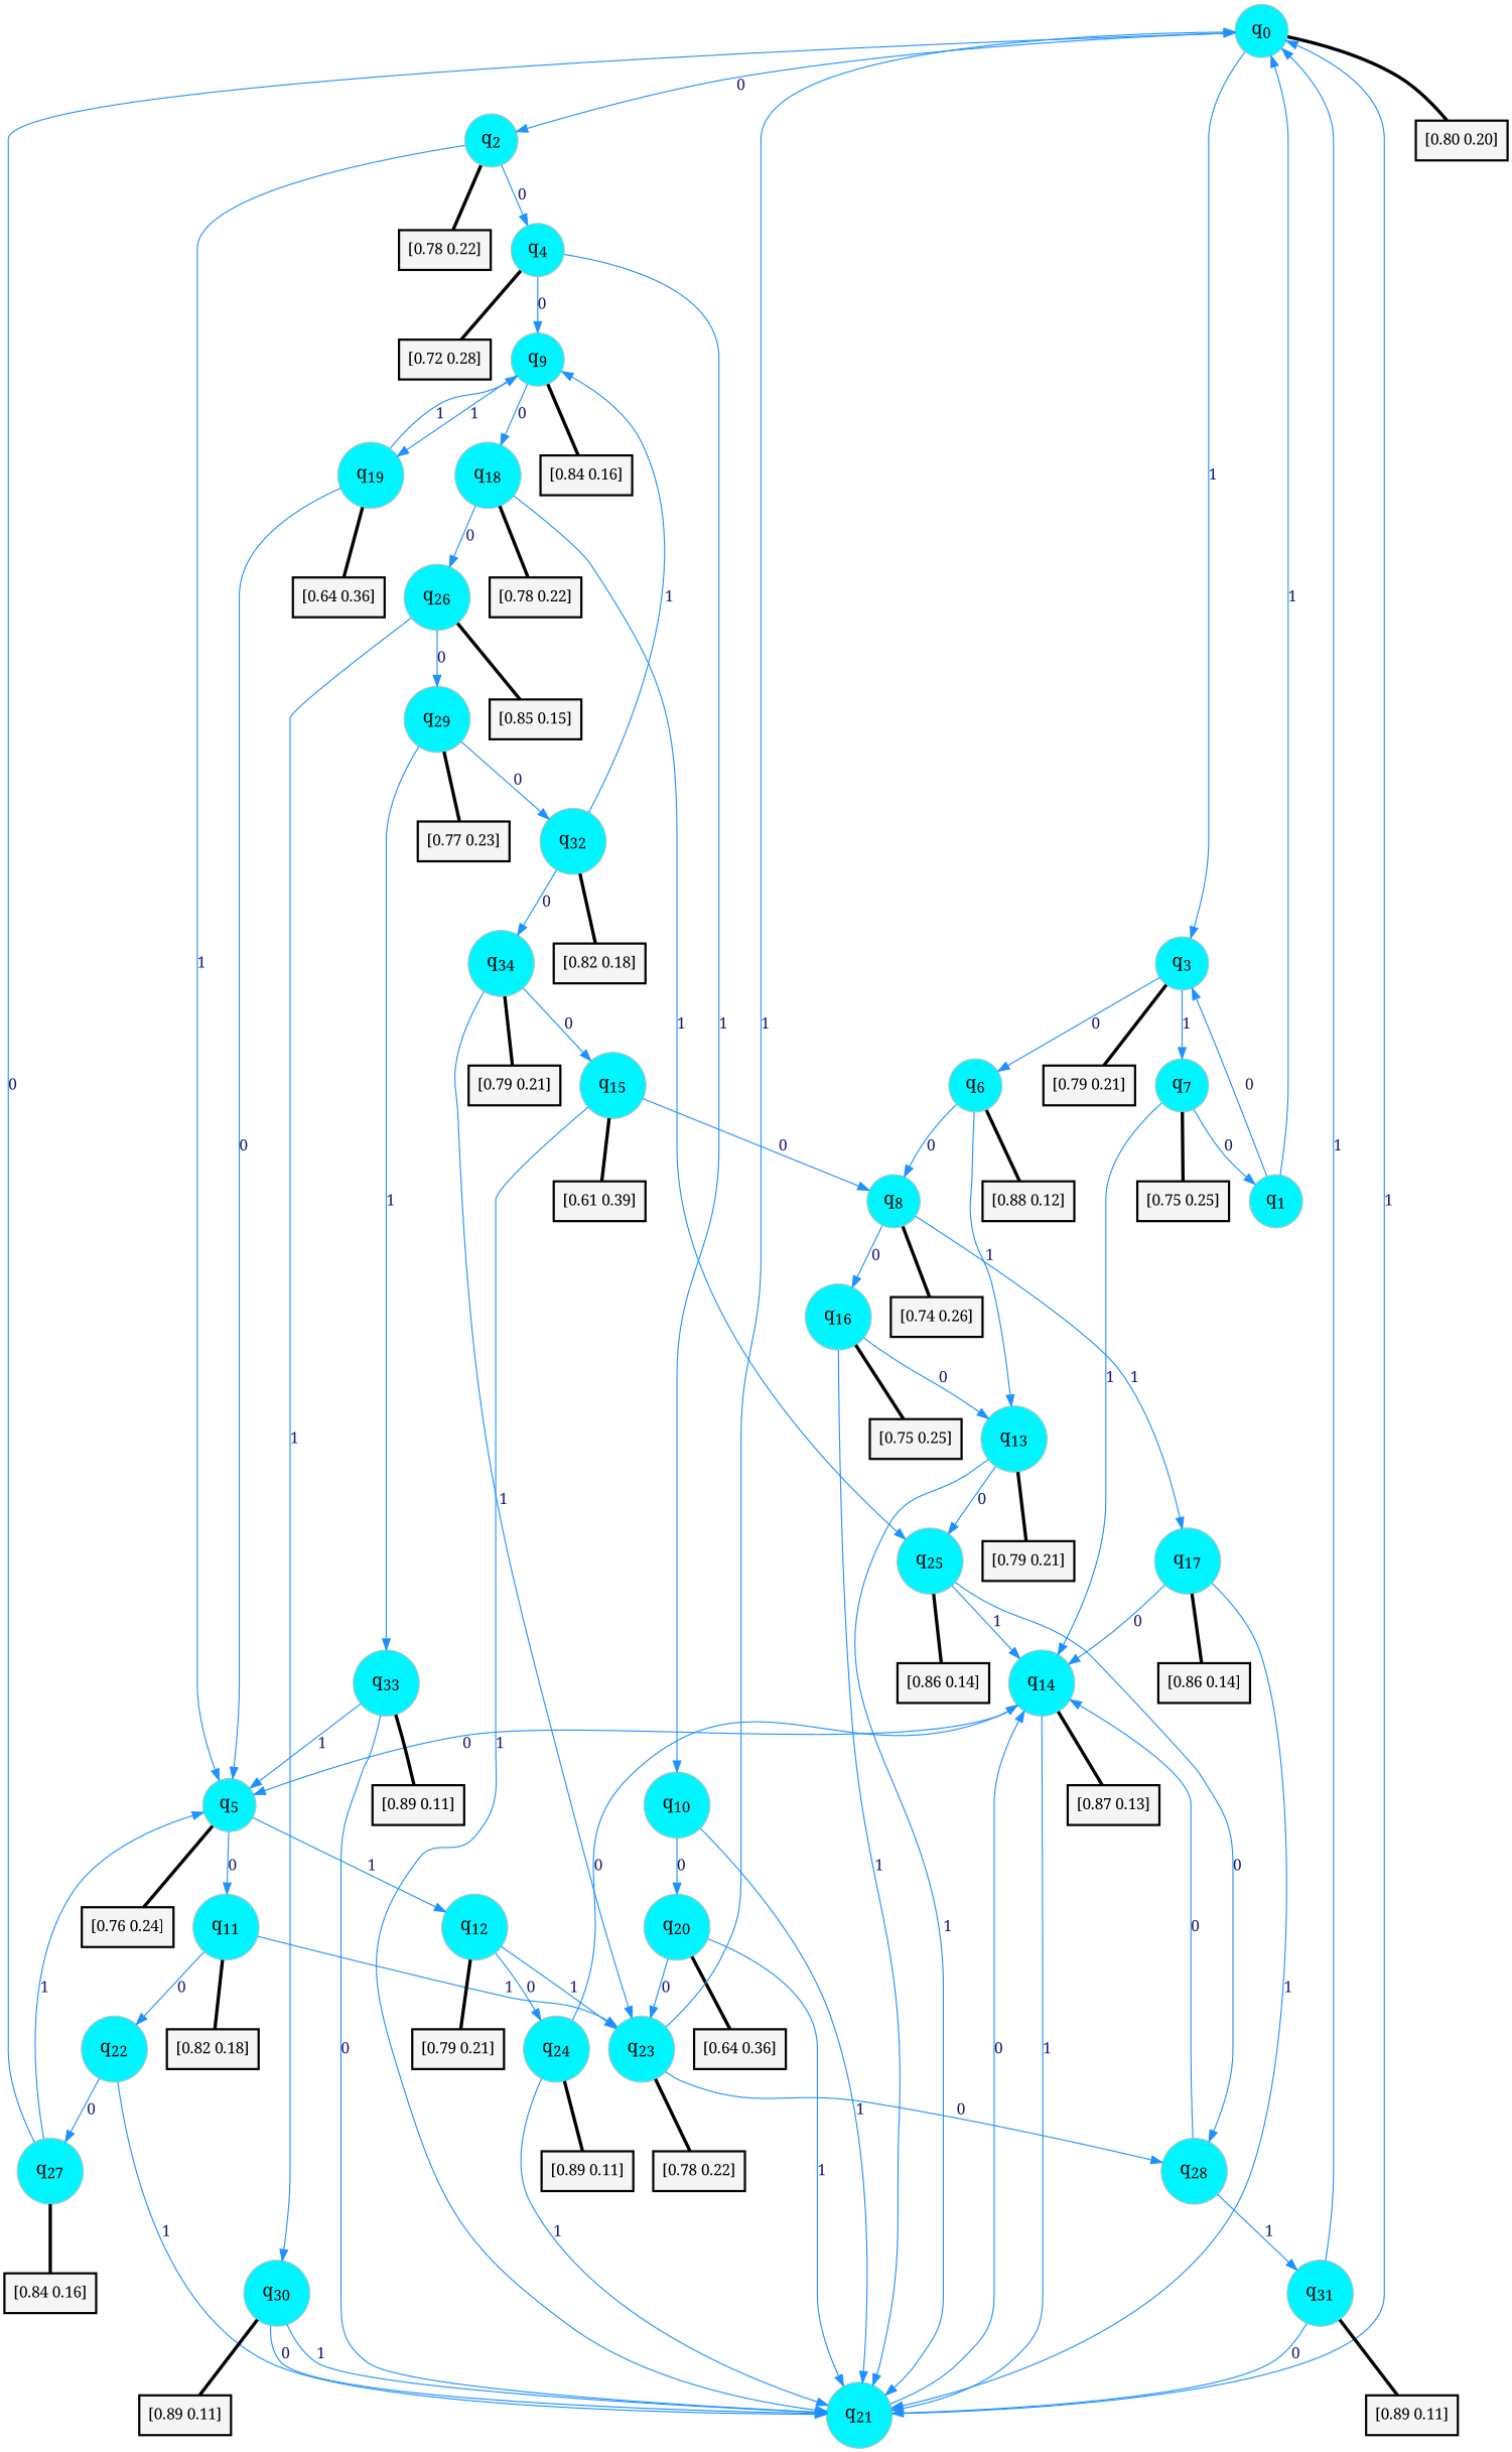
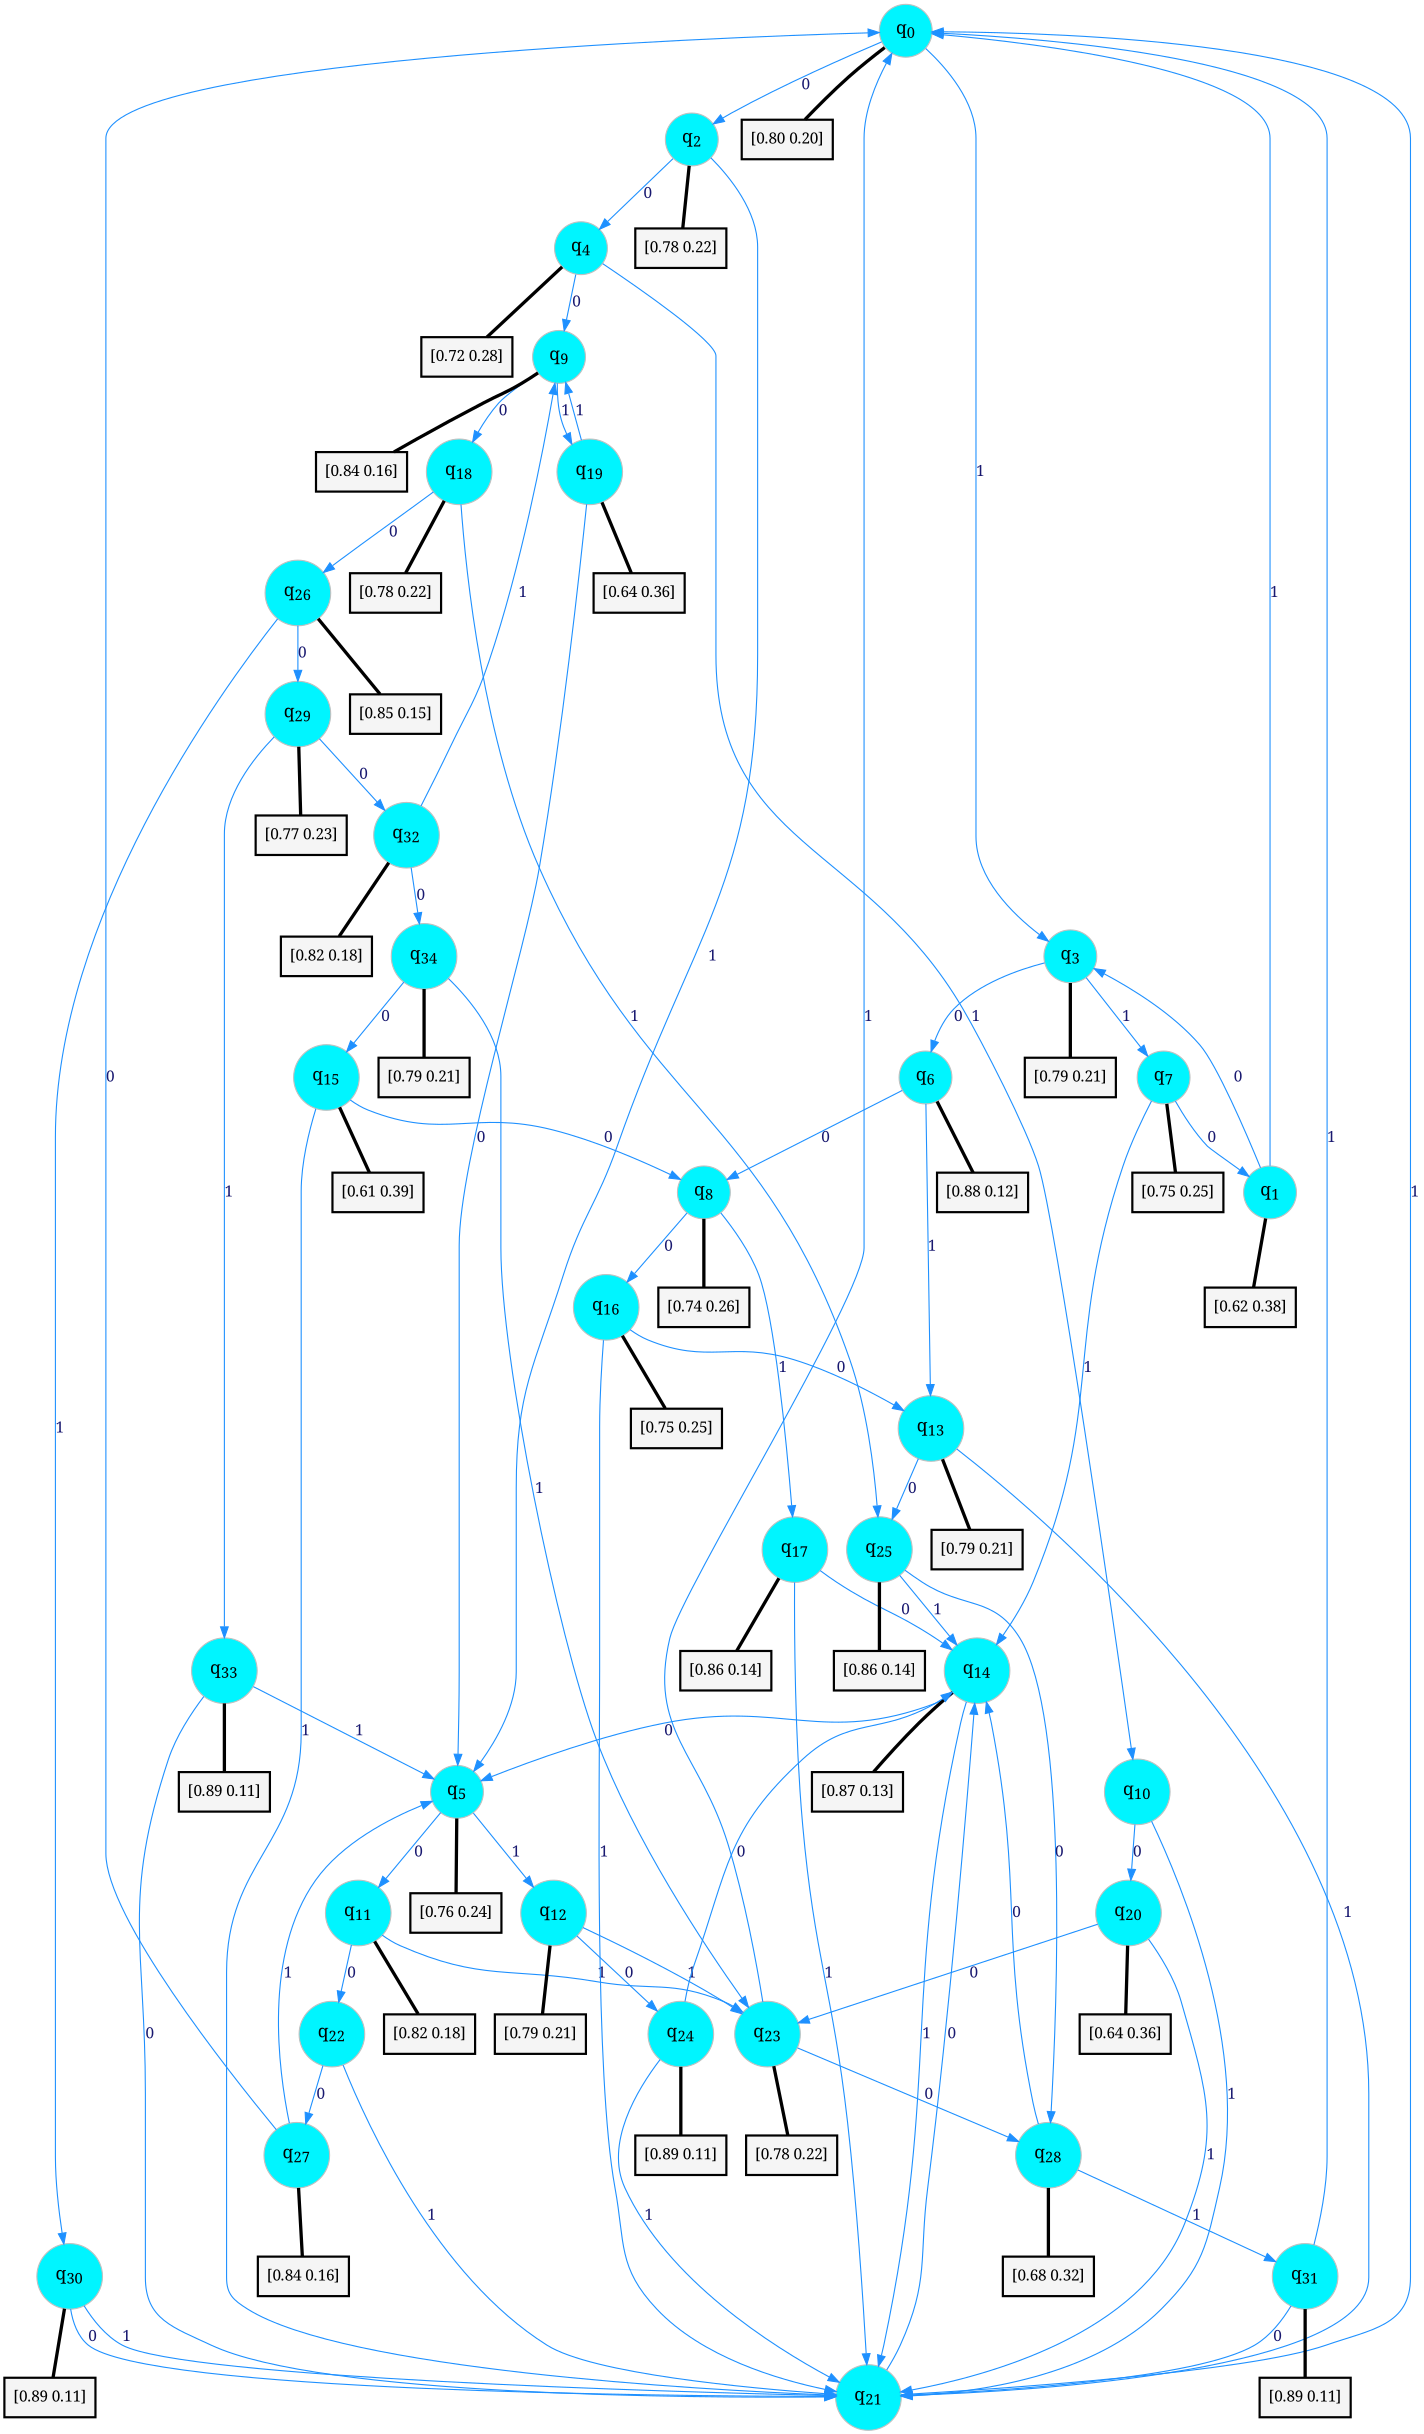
  digraph {
    fontname="Noto Serif"
    rankdir=TD
    node [color=gray fillcolor=turquoise1 fontcolor=black fontname="Noto Serif" fontsize=16 fontweight=bold shape=circle style=filled]
    edge [arrowsize=1 color=dodgerblue1 fontcolor=midnightblue fontname="Noto Serif" fontweight=bold penwidth=1 style=solid weight=20]
    n1 [label=<q<SUB>0</SUB>>]
    n2 [label=<q<SUB>2</SUB>>]
    n3 [label=<q<SUB>3</SUB>>]
    n4 [color=black fillcolor=whitesmoke fontsize=14 label="[0.80 0.20]" penwidth=2 shape=box]
    n5 [label=<q<SUB>4</SUB>>]
    n6 [label=<q<SUB>5</SUB>>]
    n7 [color=black fillcolor=whitesmoke fontsize=14 label="[0.78 0.22]" penwidth=2 shape=box]
    n8 [label=<q<SUB>6</SUB>>]
    n9 [label=<q<SUB>7</SUB>>]
    n10 [color=black fillcolor=whitesmoke fontsize=14 label="[0.79 0.21]" penwidth=2 shape=box]
    n11 [label=<q<SUB>1</SUB>>]
+   n12 [color=black fillcolor=whitesmoke fontsize=14 label="[0.62 0.38]" penwidth=2 shape=box]
    n13 [label=<q<SUB>9</SUB>>]
    n14 [label=<q<SUB>10</SUB>>]
    n15 [color=black fillcolor=whitesmoke fontsize=14 label="[0.72 0.28]" penwidth=2 shape=box]
    n16 [label=<q<SUB>11</SUB>>]
    n17 [label=<q<SUB>12</SUB>>]
    n18 [color=black fillcolor=whitesmoke fontsize=14 label="[0.76 0.24]" penwidth=2 shape=box]
    n19 [label=<q<SUB>8</SUB>>]
    n20 [label=<q<SUB>13</SUB>>]
    n21 [color=black fillcolor=whitesmoke fontsize=14 label="[0.88 0.12]" penwidth=2 shape=box]
    n22 [label=<q<SUB>14</SUB>>]
    n23 [color=black fillcolor=whitesmoke fontsize=14 label="[0.75 0.25]" penwidth=2 shape=box]
    n24 [label=<q<SUB>18</SUB>>]
    n25 [label=<q<SUB>19</SUB>>]
    n26 [color=black fillcolor=whitesmoke fontsize=14 label="[0.84 0.16]" penwidth=2 shape=box]
    n27 [label=<q<SUB>20</SUB>>]
    n28 [label=<q<SUB>21</SUB>>]
    n29 [label=<q<SUB>22</SUB>>]
    n30 [label=<q<SUB>23</SUB>>]
    n31 [color=black fillcolor=whitesmoke fontsize=14 label="[0.82 0.18]" penwidth=2 shape=box]
    n32 [label=<q<SUB>24</SUB>>]
    n33 [color=black fillcolor=whitesmoke fontsize=14 label="[0.79 0.21]" penwidth=2 shape=box]
    n34 [label=<q<SUB>16</SUB>>]
    n35 [label=<q<SUB>17</SUB>>]
    n36 [color=black fillcolor=whitesmoke fontsize=14 label="[0.74 0.26]" penwidth=2 shape=box]
    n37 [label=<q<SUB>25</SUB>>]
    n38 [color=black fillcolor=whitesmoke fontsize=14 label="[0.79 0.21]" penwidth=2 shape=box]
    n39 [color=black fillcolor=whitesmoke fontsize=14 label="[0.87 0.13]" penwidth=2 shape=box]
    n40 [color=black fillcolor=whitesmoke fontsize=14 label="[0.75 0.25]" penwidth=2 shape=box]
    n41 [color=black fillcolor=whitesmoke fontsize=14 label="[0.86 0.14]" penwidth=2 shape=box]
    n42 [label=<q<SUB>26</SUB>>]
    n43 [color=black fillcolor=whitesmoke fontsize=14 label="[0.78 0.22]" penwidth=2 shape=box]
    n44 [color=black fillcolor=whitesmoke fontsize=14 label="[0.64 0.36]" penwidth=2 shape=box]
    n45 [color=black fillcolor=whitesmoke fontsize=14 label="[0.64 0.36]" penwidth=2 shape=box]
    n46 [label=<q<SUB>27</SUB>>]
    n47 [label=<q<SUB>28</SUB>>]
    n48 [color=black fillcolor=whitesmoke fontsize=14 label="[0.78 0.22]" penwidth=2 shape=box]
    n49 [color=black fillcolor=whitesmoke fontsize=14 label="[0.89 0.11]" penwidth=2 shape=box]
    n50 [color=black fillcolor=whitesmoke fontsize=14 label="[0.86 0.14]" penwidth=2 shape=box]
    n51 [label=<q<SUB>15</SUB>>]
    n52 [color=black fillcolor=whitesmoke fontsize=14 label="[0.61 0.39]" penwidth=2 shape=box]
    n53 [label=<q<SUB>29</SUB>>]
    n54 [label=<q<SUB>30</SUB>>]
    n55 [color=black fillcolor=whitesmoke fontsize=14 label="[0.85 0.15]" penwidth=2 shape=box]
    n56 [color=black fillcolor=whitesmoke fontsize=14 label="[0.84 0.16]" penwidth=2 shape=box]
    n57 [label=<q<SUB>31</SUB>>]
+   n58 [color=black fillcolor=whitesmoke fontsize=14 label="[0.68 0.32]" penwidth=2 shape=box]
    n59 [label=<q<SUB>32</SUB>>]
    n60 [label=<q<SUB>33</SUB>>]
    n61 [color=black fillcolor=whitesmoke fontsize=14 label="[0.77 0.23]" penwidth=2 shape=box]
    n62 [color=black fillcolor=whitesmoke fontsize=14 label="[0.89 0.11]" penwidth=2 shape=box]
    n63 [color=black fillcolor=whitesmoke fontsize=14 label="[0.89 0.11]" penwidth=2 shape=box]
    n64 [label=<q<SUB>34</SUB>>]
    n65 [color=black fillcolor=whitesmoke fontsize=14 label="[0.82 0.18]" penwidth=2 shape=box]
    n66 [color=black fillcolor=whitesmoke fontsize=14 label="[0.89 0.11]" penwidth=2 shape=box]
    n67 [color=black fillcolor=whitesmoke fontsize=14 label="[0.79 0.21]" penwidth=2 shape=box]
    n1 -> n2 [label=0]
    n1 -> n3 [label=1]
    n1 -> n4 [arrowhead=none color=black penwidth=3]
    n2 -> n5 [label=0]
    n2 -> n6 [label=1]
    n2 -> n7 [arrowhead=none color=black penwidth=3]
    n3 -> n8 [label=0]
    n3 -> n9 [label=1]
    n3 -> n10 [arrowhead=none color=black penwidth=3]
    n5 -> n13 [label=0]
    n5 -> n14 [label=1]
    n5 -> n15 [arrowhead=none color=black penwidth=3]
    n6 -> n16 [label=0]
    n6 -> n17 [label=1]
    n6 -> n18 [arrowhead=none color=black penwidth=3]
    n8 -> n19 [label=0]
    n8 -> n20 [label=1]
    n8 -> n21 [arrowhead=none color=black penwidth=3]
    n9 -> n11 [label=0]
    n9 -> n22 [label=1]
    n9 -> n23 [arrowhead=none color=black penwidth=3]
    n11 -> n1 [label=1]
    n11 -> n3 [label=0]
+   n11 -> n12 [arrowhead=none color=black penwidth=3]
    n13 -> n24 [label=0]
    n13 -> n25 [label=1]
    n13 -> n26 [arrowhead=none color=black penwidth=3]
    n14 -> n27 [label=0]
    n14 -> n28 [label=1]
    n16 -> n29 [label=0]
    n16 -> n30 [label=1]
    n16 -> n31 [arrowhead=none color=black penwidth=3]
    n17 -> n30 [label=1]
    n17 -> n32 [label=0]
    n17 -> n33 [arrowhead=none color=black penwidth=3]
    n19 -> n34 [label=0]
    n19 -> n35 [label=1]
    n19 -> n36 [arrowhead=none color=black penwidth=3]
    n20 -> n28 [label=1]
    n20 -> n37 [label=0]
    n20 -> n38 [arrowhead=none color=black penwidth=3]
    n22 -> n6 [label=0]
    n22 -> n28 [label=1]
    n22 -> n39 [arrowhead=none color=black penwidth=3]
    n24 -> n37 [label=1]
    n24 -> n42 [label=0]
    n24 -> n43 [arrowhead=none color=black penwidth=3]
    n25 -> n6 [label=0]
    n25 -> n13 [label=1]
    n25 -> n44 [arrowhead=none color=black penwidth=3]
    n27 -> n28 [label=1]
    n27 -> n30 [label=0]
    n27 -> n45 [arrowhead=none color=black penwidth=3]
    n28 -> n1 [label=1]
    n28 -> n22 [label=0]
    n29 -> n28 [label=1]
    n29 -> n46 [label=0]
    n30 -> n1 [label=1]
    n30 -> n47 [label=0]
    n30 -> n48 [arrowhead=none color=black penwidth=3]
    n32 -> n22 [label=0]
    n32 -> n28 [label=1]
    n32 -> n49 [arrowhead=none color=black penwidth=3]
    n34 -> n20 [label=0]
    n34 -> n28 [label=1]
    n34 -> n40 [arrowhead=none color=black penwidth=3]
    n35 -> n22 [label=0]
    n35 -> n28 [label=1]
    n35 -> n41 [arrowhead=none color=black penwidth=3]
    n37 -> n22 [label=1]
    n37 -> n47 [label=0]
    n37 -> n50 [arrowhead=none color=black penwidth=3]
    n42 -> n53 [label=0]
    n42 -> n54 [label=1]
    n42 -> n55 [arrowhead=none color=black penwidth=3]
    n46 -> n1 [label=0]
    n46 -> n6 [label=1]
    n46 -> n56 [arrowhead=none color=black penwidth=3]
    n47 -> n22 [label=0]
    n47 -> n57 [label=1]
+   n47 -> n58 [arrowhead=none color=black penwidth=3]
    n51 -> n19 [label=0]
    n51 -> n28 [label=1]
    n51 -> n52 [arrowhead=none color=black penwidth=3]
    n53 -> n59 [label=0]
    n53 -> n60 [label=1]
    n53 -> n61 [arrowhead=none color=black penwidth=3]
    n54 -> n28 [label=0]
    n54 -> n28 [label=1]
    n54 -> n62 [arrowhead=none color=black penwidth=3]
    n57 -> n1 [label=1]
    n57 -> n28 [label=0]
    n57 -> n63 [arrowhead=none color=black penwidth=3]
    n59 -> n13 [label=1]
    n59 -> n64 [label=0]
    n59 -> n65 [arrowhead=none color=black penwidth=3]
    n60 -> n6 [label=1]
    n60 -> n28 [label=0]
    n60 -> n66 [arrowhead=none color=black penwidth=3]
    n64 -> n30 [label=1]
    n64 -> n51 [label=0]
    n64 -> n67 [arrowhead=none color=black penwidth=3]
  }
